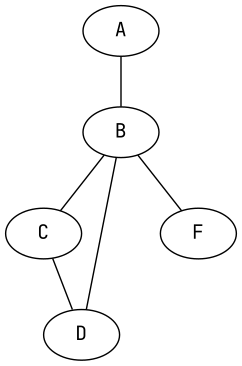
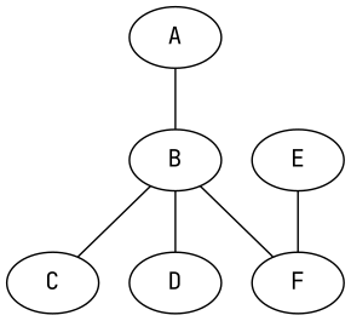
  graph {
    fontname="JetBrains Mono"
    node [fontname="JetBrains Mono"]
    edge [A=1.0 E=1.0 fontname="JetBrains Mono"]
    A [bcs="0. 0." coords="0.  0."]
    B [coords="4.  5." load="0. -5"]
    C [coords="4.  0."]
    D [coords="8.  4." load="0. -3"]
    F [bcs="NAN 0." coords="11. 0."]
+   E [coords="8.  0."]
    A -- B
    B -- C
    B -- D
    B -- F
-   C -- D
+   E -- F
  }
